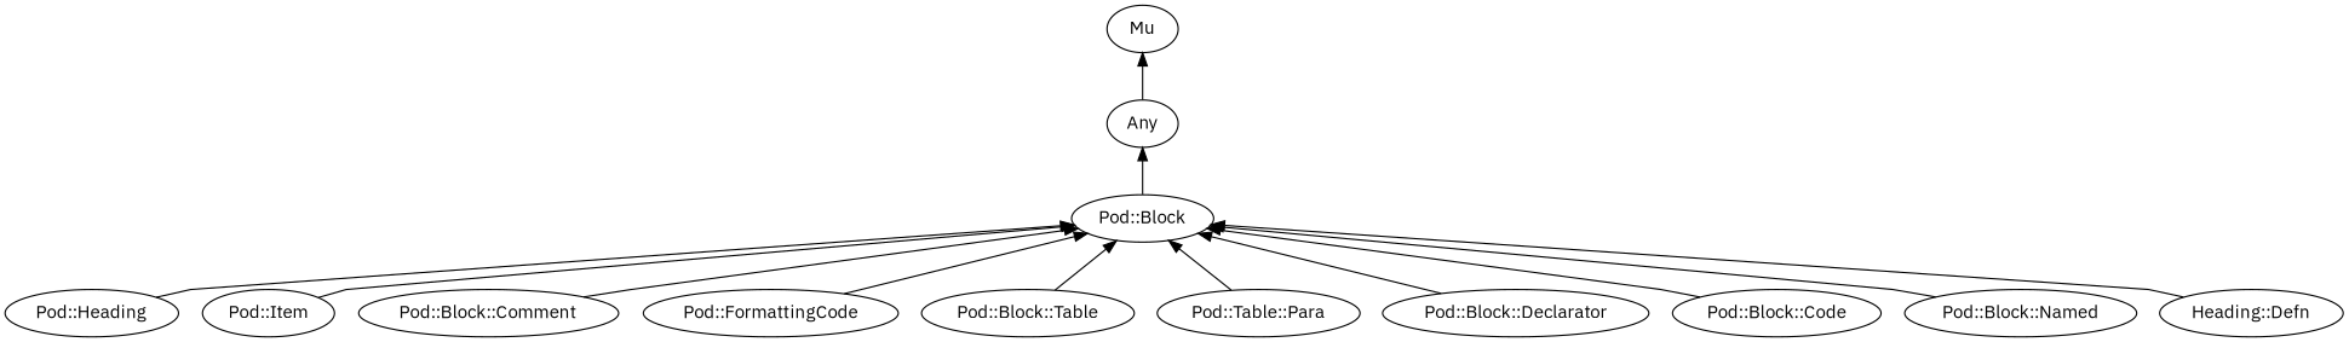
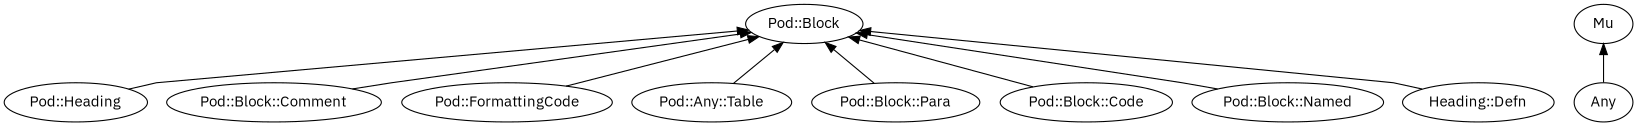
  digraph {
    bgcolor="#FFFFFF"
    fontname="IBM Plex Sans"
    rankdir=BT
    splines=polyline
    node [color="#000000" fontcolor="#000000" fontname="IBM Plex Sans"]
    edge [color="#000000" fontname="IBM Plex Sans"]
    "Pod::Block"
    Any
    Mu
    "Pod::Heading"
-   "Pod::Item"
    "Pod::Block::Comment"
    "Pod::FormattingCode"
-   "Pod::Block::Table"
-   "Pod::Block::Para" [label="Pod::Table::Para"]
-   "Pod::Block::Declarator"
+   "Pod::Block::Table" [label="Pod::Any::Table"]
+   "Pod::Block::Para"
    "Pod::Block::Code"
    "Pod::Block::Named"
    n13 [label="Heading::Defn"]
-   "Pod::Block" -> Any
    Any -> Mu
    "Pod::Heading" -> "Pod::Block"
-   "Pod::Item" -> "Pod::Block"
    "Pod::Block::Comment" -> "Pod::Block"
    "Pod::FormattingCode" -> "Pod::Block"
    "Pod::Block::Table" -> "Pod::Block"
    "Pod::Block::Para" -> "Pod::Block"
-   "Pod::Block::Declarator" -> "Pod::Block"
    "Pod::Block::Code" -> "Pod::Block"
    "Pod::Block::Named" -> "Pod::Block"
    n13 -> "Pod::Block"
  }
